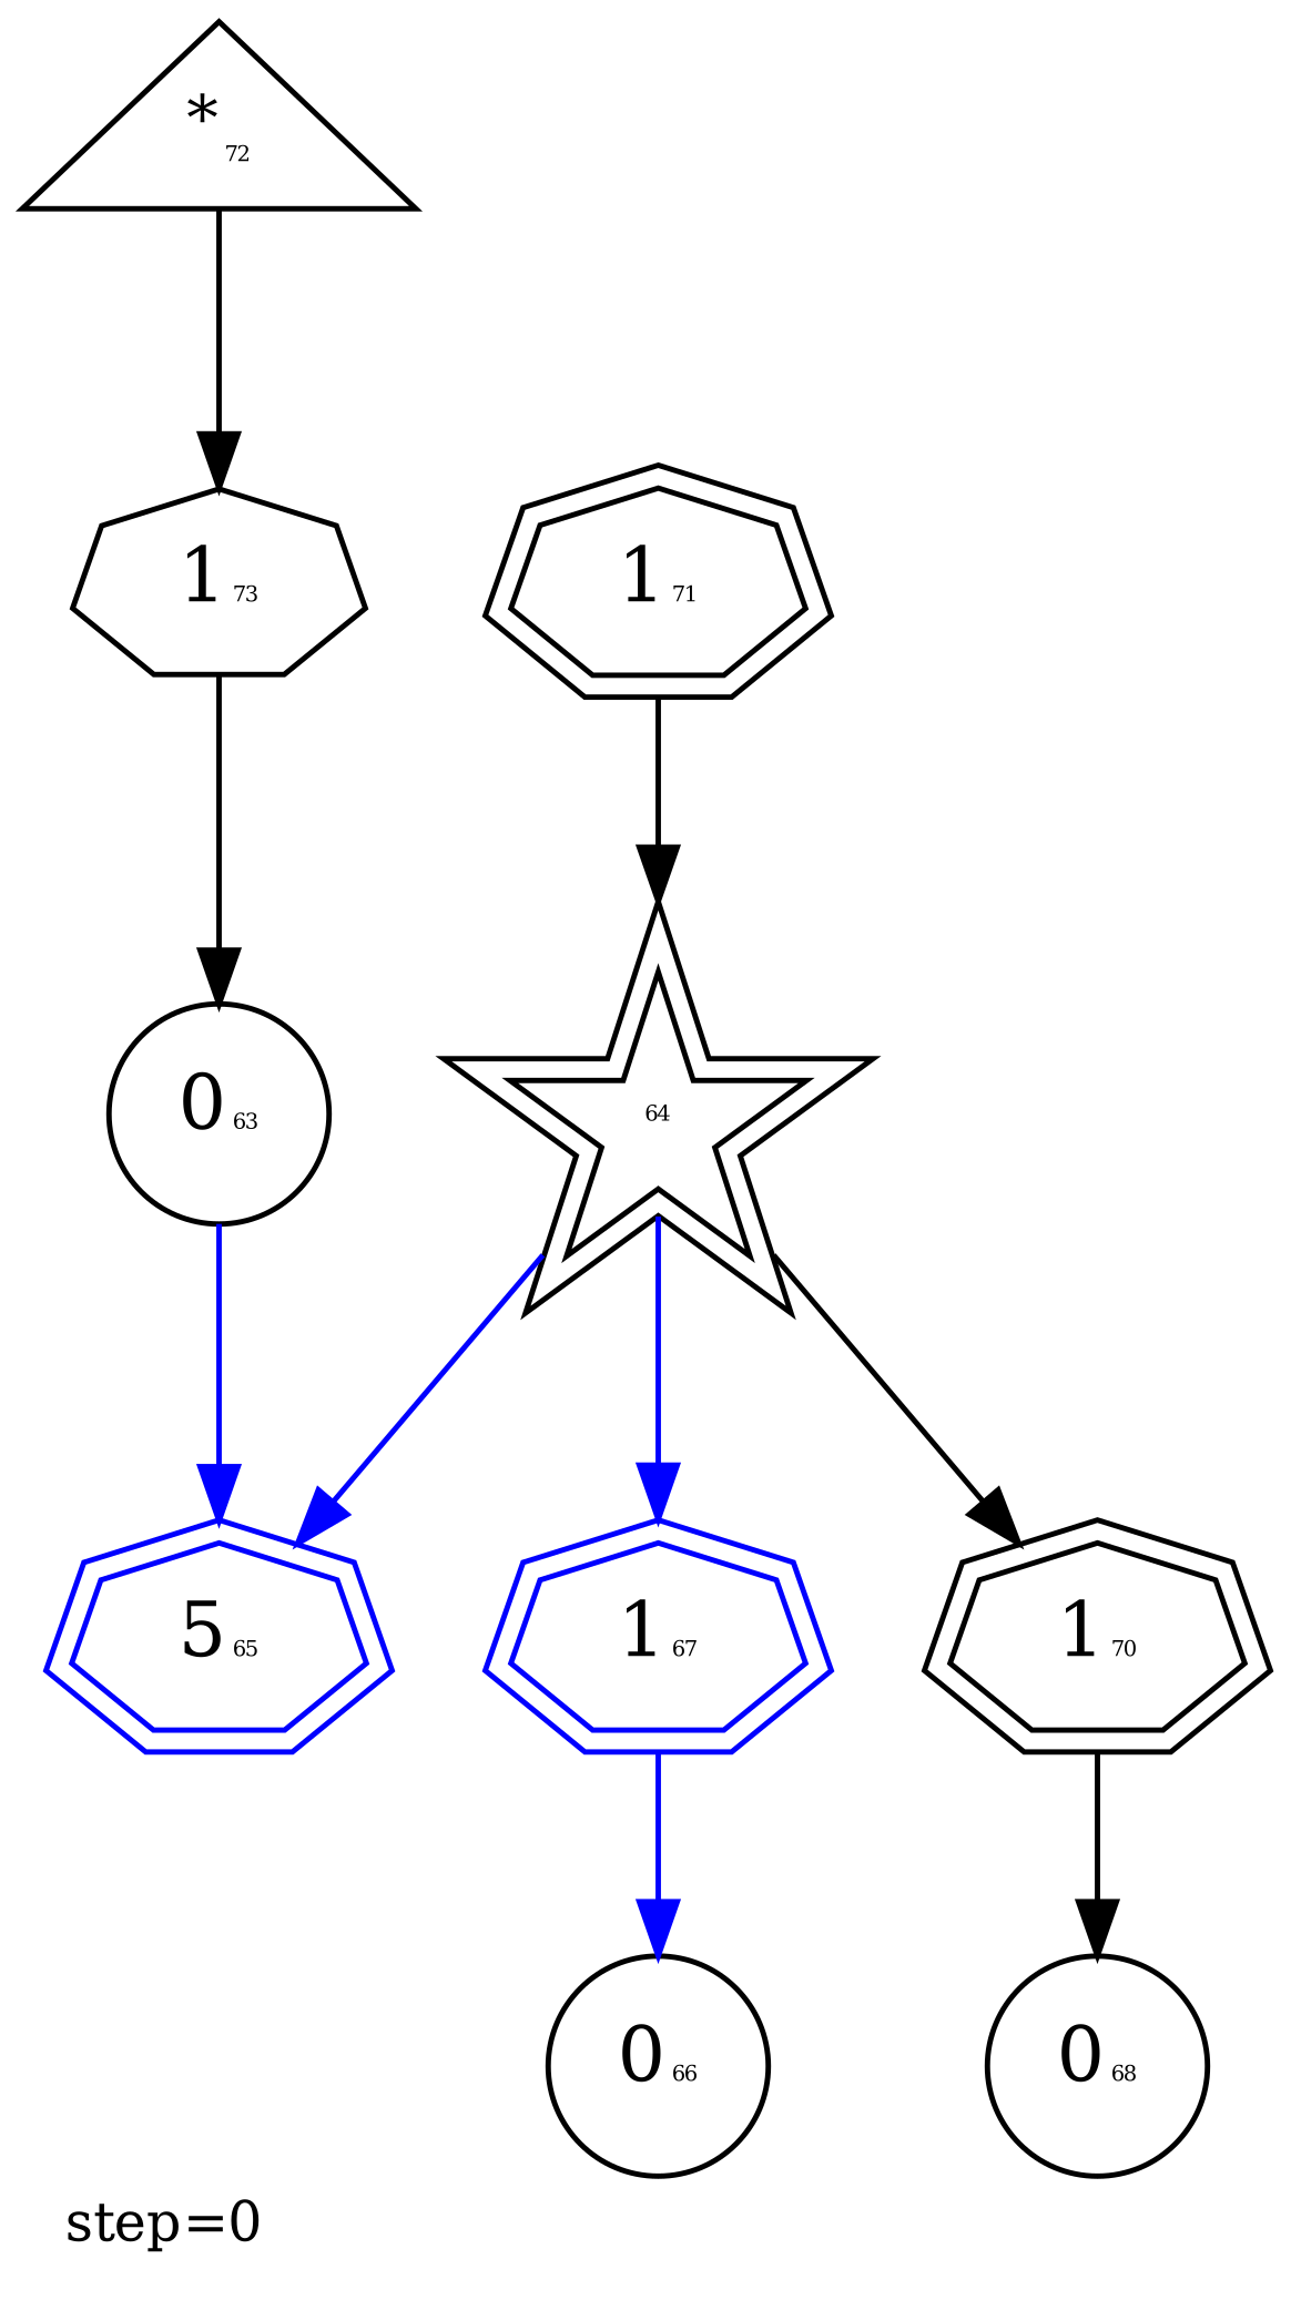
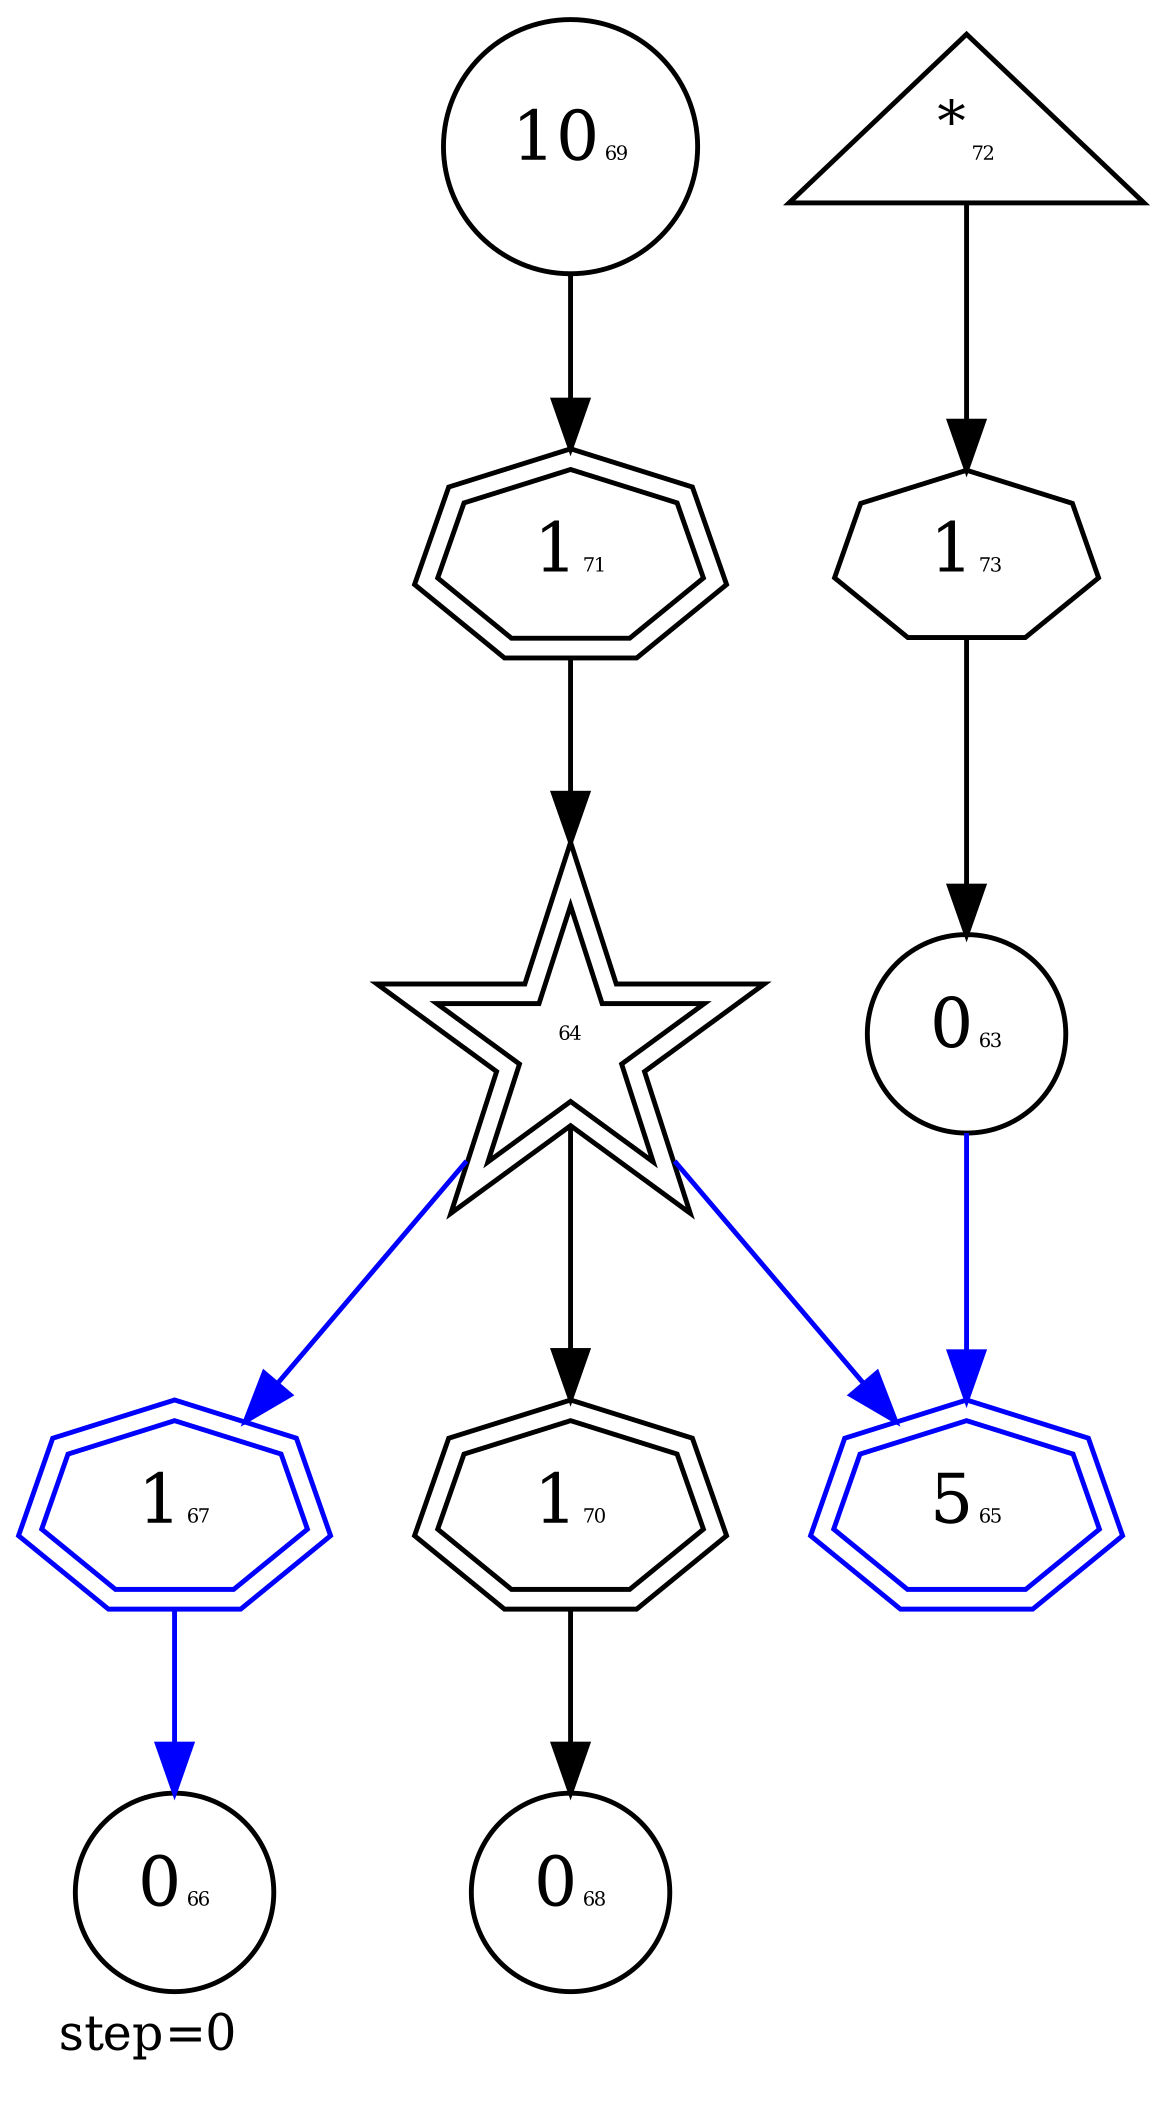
  digraph {
    fontsize=10
    label="step=0"
    labeljust=left
    labelloc=bottom
    node [color=black peripheries=1 shape=septagon]
    edge [color=Blue]
    n1 [label=<0<FONT POINT-SIZE='4'>63</FONT>> labelfontcolor=black shape=circle]
    n2 [color=Blue label=<5<FONT POINT-SIZE='4'>65</FONT>> peripheries=2]
    n3 [label=<<FONT POINT-SIZE='4'>64</FONT>> labelfontcolor=black peripheries=2 shape=star]
    n4 [color=Blue label=<1<FONT POINT-SIZE='4'>67</FONT>> peripheries=2]
    n5 [color=Black label=<1<FONT POINT-SIZE='4'>70</FONT>> peripheries=2]
    n6 [label=<0<FONT POINT-SIZE='4'>66</FONT>> labelfontcolor=black shape=circle]
    n7 [label=<0<FONT POINT-SIZE='4'>68</FONT>> labelfontcolor=black shape=circle]
+   n8 [label=<10<FONT POINT-SIZE='4'>69</FONT>> labelfontcolor=Black shape=circle]
    n9 [color=Black label=<1<FONT POINT-SIZE='4'>71</FONT>> peripheries=2]
    n10 [label=<<SUP>*</SUP><FONT POINT-SIZE='4'>72</FONT>> labelfontcolor=black shape=triangle]
    n11 [label=<1<FONT POINT-SIZE='4'>73</FONT>>]
    n1 -> n2
    n3 -> n2
    n3 -> n4
    n3 -> n5 [color=Black]
    n4 -> n6
    n5 -> n7 [color=Black]
+   n8 -> n9 [color=Black]
    n9 -> n3 [color=Black]
    n10 -> n11 [color=black]
    n11 -> n1 [color=black]
  }
